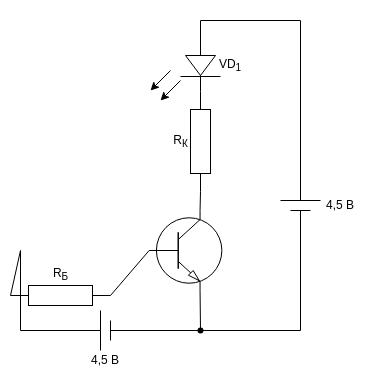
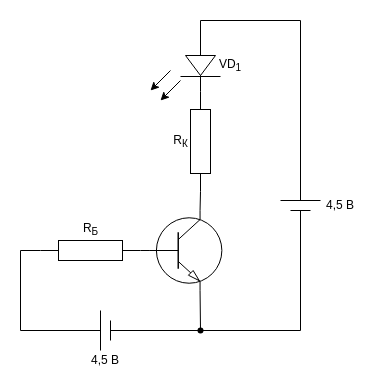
  <mxCell id="0" />
  <mxCell id="1" parent="0" />
  <mxCell id="2" value="" style="verticalLabelPosition=bottom;shadow=0;dashed=0;align=center;html=1;verticalAlign=top;shape=mxgraph.electrical.transistors.npn_transistor_1;" parent="1" vertex="1"><mxGeometry x="140" y="210" width="90" height="80" as="geometry" /></mxCell>
  <mxCell id="3" value="" style="endArrow=none;html=1;rounded=0;entryX=0;entryY=0.5;entryDx=0;entryDy=0;entryPerimeter=0;exitX=1;exitY=0.5;exitDx=0;exitDy=0;exitPerimeter=0;" parent="1" source="5" target="2" edge="1"><mxGeometry width="50" height="50" relative="1" as="geometry"><mxPoint x="100" y="249.76" as="sourcePoint" /><mxPoint x="140" y="249.76" as="targetPoint" /></mxGeometry></mxCell>
  <mxCell id="4" value="" style="endArrow=none;html=1;rounded=0;entryX=0.7;entryY=1;entryDx=0;entryDy=0;entryPerimeter=0;" parent="1" target="2" edge="1"><mxGeometry width="50" height="50" relative="1" as="geometry"><mxPoint x="110" y="330" as="sourcePoint" /><mxPoint x="209.545" y="220" as="targetPoint" /><Array as="points"><mxPoint x="200" y="330" /></Array></mxGeometry></mxCell>
- <mxCell id="5" value="R&lt;sub&gt;Б&lt;/sub&gt;" style="pointerEvents=1;verticalLabelPosition=top;shadow=0;dashed=0;align=center;html=1;verticalAlign=bottom;shape=mxgraph.electrical.resistors.resistor_1;horizontal=1;fixDash=0;noLabel=0;labelPosition=center;" parent="1" vertex="1"><mxGeometry x="10" y="285" width="100" height="20" as="geometry" /></mxCell>
+ <mxCell id="5" value="R&lt;sub&gt;Б&lt;/sub&gt;" style="pointerEvents=1;verticalLabelPosition=top;shadow=0;dashed=0;align=center;html=1;verticalAlign=bottom;shape=mxgraph.electrical.resistors.resistor_1;horizontal=1;fixDash=0;noLabel=0;labelPosition=center;" parent="1" vertex="1"><mxGeometry x="40" y="240" width="100" height="20" as="geometry" /></mxCell>
  <mxCell id="6" value="" style="endArrow=none;html=1;rounded=0;entryX=0;entryY=0.5;entryDx=0;entryDy=0;entryPerimeter=0;" parent="1" target="5" edge="1"><mxGeometry width="50" height="50" relative="1" as="geometry"><mxPoint x="100" y="330" as="sourcePoint" /><mxPoint x="20" y="190" as="targetPoint" /><Array as="points"><mxPoint x="20" y="330" /><mxPoint x="20" y="250" /></Array></mxGeometry></mxCell>
  <mxCell id="7" value="" style="endArrow=none;html=1;rounded=0;" parent="1" edge="1"><mxGeometry width="50" height="50" relative="1" as="geometry"><mxPoint x="100" y="310" as="sourcePoint" /><mxPoint x="100" y="350" as="targetPoint" /></mxGeometry></mxCell>
  <mxCell id="8" value="" style="endArrow=none;html=1;rounded=0;" parent="1" edge="1"><mxGeometry width="50" height="50" relative="1" as="geometry"><mxPoint x="110" y="320" as="sourcePoint" /><mxPoint x="110" y="340" as="targetPoint" /></mxGeometry></mxCell>
  <mxCell id="9" value="4,5 B" style="text;html=1;strokeColor=none;fillColor=none;align=center;verticalAlign=middle;whiteSpace=wrap;rounded=0;" parent="1" vertex="1"><mxGeometry x="80" y="350" width="50" height="20" as="geometry" /></mxCell>
  <mxCell id="10" value="" style="shape=waypoint;sketch=0;fillStyle=solid;size=6;pointerEvents=1;points=[];fillColor=none;resizable=0;rotatable=0;perimeter=centerPerimeter;snapToPoint=1;" parent="1" vertex="1"><mxGeometry x="180" y="310" width="40" height="40" as="geometry" /></mxCell>
  <mxCell id="11" value="" style="endArrow=none;html=1;rounded=0;" parent="1" target="10" edge="1"><mxGeometry width="50" height="50" relative="1" as="geometry"><mxPoint x="300" y="210" as="sourcePoint" /><mxPoint x="279.545" y="250" as="targetPoint" /><Array as="points"><mxPoint x="300" y="330" /></Array></mxGeometry></mxCell>
  <mxCell id="12" value="" style="endArrow=none;html=1;rounded=0;" parent="1" edge="1"><mxGeometry width="50" height="50" relative="1" as="geometry"><mxPoint x="280" y="200" as="sourcePoint" /><mxPoint x="320" y="200" as="targetPoint" /></mxGeometry></mxCell>
  <mxCell id="13" value="" style="endArrow=none;html=1;rounded=0;" parent="1" edge="1"><mxGeometry width="50" height="50" relative="1" as="geometry"><mxPoint x="290" y="210" as="sourcePoint" /><mxPoint x="310" y="210" as="targetPoint" /></mxGeometry></mxCell>
  <mxCell id="14" value="R&lt;sub&gt;К&lt;/sub&gt;" style="pointerEvents=1;verticalLabelPosition=top;shadow=0;dashed=0;align=center;html=1;verticalAlign=middle;shape=mxgraph.electrical.resistors.resistor_1;horizontal=0;fixDash=0;noLabel=0;rotation=90;labelPosition=center;" parent="1" vertex="1"><mxGeometry x="150" y="131" width="100" height="20" as="geometry" /></mxCell>
  <mxCell id="15" value="" style="endArrow=none;html=1;rounded=0;entryX=0.7;entryY=0;entryDx=0;entryDy=0;entryPerimeter=0;exitX=1;exitY=0.5;exitDx=0;exitDy=0;exitPerimeter=0;" parent="1" source="14" target="2" edge="1"><mxGeometry width="50" height="50" relative="1" as="geometry"><mxPoint x="200" y="190" as="sourcePoint" /><mxPoint x="250" y="140" as="targetPoint" /></mxGeometry></mxCell>
  <mxCell id="16" value="" style="endArrow=none;html=1;rounded=0;exitX=0;exitY=0.5;exitDx=0;exitDy=0;exitPerimeter=0;" parent="1" source="14" edge="1"><mxGeometry width="50" height="50" relative="1" as="geometry"><mxPoint x="200" y="90" as="sourcePoint" /><mxPoint x="300" y="200" as="targetPoint" /><Array as="points"><mxPoint x="200" y="20" /><mxPoint x="300" y="20" /></Array></mxGeometry></mxCell>
  <mxCell id="17" value="" style="triangle;whiteSpace=wrap;html=1;rotation=90;" vertex="1" parent="1"><mxGeometry x="190" y="50" width="20" height="30" as="geometry" /></mxCell>
  <mxCell id="18" value="" style="endArrow=none;html=1;rounded=0;" edge="1" parent="1"><mxGeometry width="50" height="50" relative="1" as="geometry"><mxPoint x="180" y="76" as="sourcePoint" /><mxPoint x="220" y="76" as="targetPoint" /></mxGeometry></mxCell>
  <mxCell id="19" value="" style="endArrow=classic;html=1;rounded=0;" edge="1" parent="1"><mxGeometry width="50" height="50" relative="1" as="geometry"><mxPoint x="170" y="70" as="sourcePoint" /><mxPoint x="150" y="90" as="targetPoint" /></mxGeometry></mxCell>
  <mxCell id="20" value="" style="endArrow=classic;html=1;rounded=0;" edge="1" parent="1"><mxGeometry width="50" height="50" relative="1" as="geometry"><mxPoint x="180" y="80" as="sourcePoint" /><mxPoint x="160" y="100" as="targetPoint" /></mxGeometry></mxCell>
  <mxCell id="21" value="VD&lt;sub&gt;1&lt;/sub&gt;" style="text;html=1;strokeColor=none;fillColor=none;align=center;verticalAlign=middle;whiteSpace=wrap;rounded=0;" vertex="1" parent="1"><mxGeometry x="210" y="50" width="40" height="30" as="geometry" /></mxCell>
  <mxCell id="22" value="4,5 B" style="text;html=1;strokeColor=none;fillColor=none;align=center;verticalAlign=middle;whiteSpace=wrap;rounded=0;" vertex="1" parent="1"><mxGeometry x="320" y="190" width="40" height="30" as="geometry" /></mxCell>
